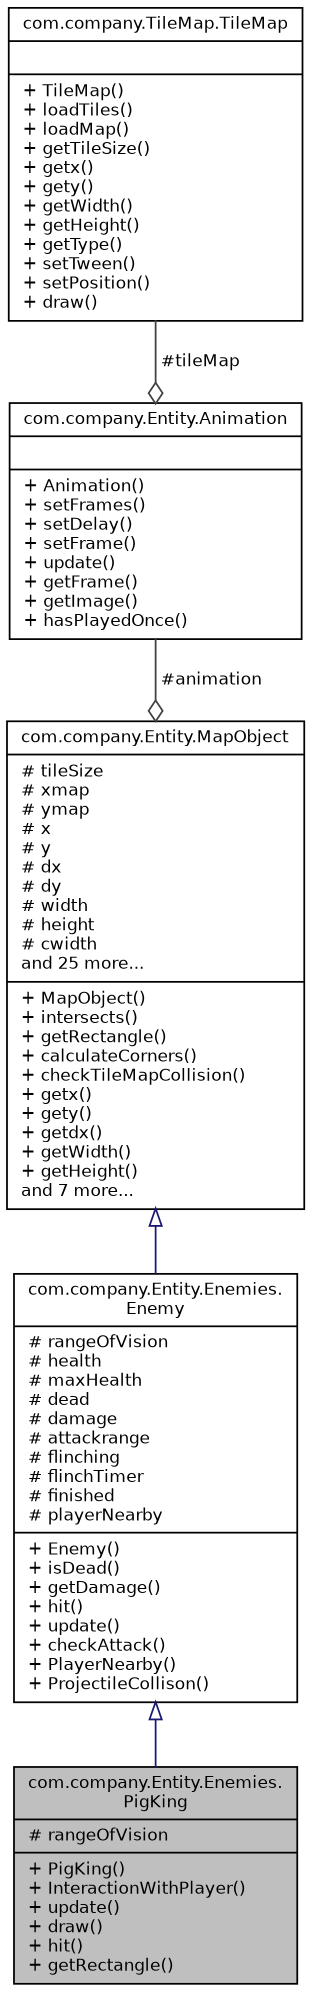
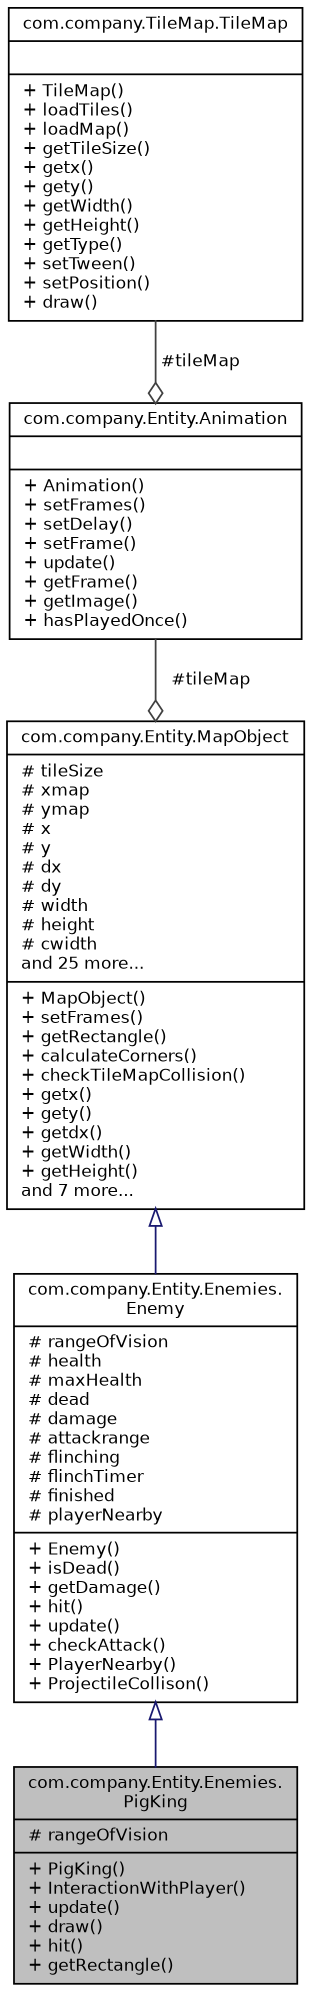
  digraph {
    node [color=black fillcolor=white fontname=Helvetica fontsize=10 shape=record style=filled]
    edge [color=midnightblue fontname=Helvetica fontsize=10 labelfontname=Helvetica labelfontsize=10 style=solid]
    n1 [fillcolor=grey75 fontcolor=black height=0.2 label="{com.company.Entity.Enemies.\lPigKing\n|# rangeOfVision\l|+ PigKing()\l+ InteractionWithPlayer()\l+ update()\l+ draw()\l+ hit()\l+ getRectangle()\l}" width=0.4]
    n2 [height=0.2 label="{com.company.Entity.Enemies.\lEnemy\n|# rangeOfVision\l# health\l# maxHealth\l# dead\l# damage\l# attackrange\l# flinching\l# flinchTimer\l# finished\l# playerNearby\l|+ Enemy()\l+ isDead()\l+ getDamage()\l+ hit()\l+ update()\l+ checkAttack()\l+ PlayerNearby()\l+ ProjectileCollison()\l}" width=0.4]
-   n3 [height=0.2 label="{com.company.Entity.MapObject\n|# tileSize\l# xmap\l# ymap\l# x\l# y\l# dx\l# dy\l# width\l# height\l# cwidth\land 25 more...\l|+ MapObject()\l+ intersects()\l+ getRectangle()\l+ calculateCorners()\l+ checkTileMapCollision()\l+ getx()\l+ gety()\l+ getdx()\l+ getWidth()\l+ getHeight()\land 7 more...\l}" width=0.4]
+   n3 [height=0.2 label="{com.company.Entity.MapObject\n|# tileSize\l# xmap\l# ymap\l# x\l# y\l# dx\l# dy\l# width\l# height\l# cwidth\land 25 more...\l|+ MapObject()\l+ setFrames()\l+ getRectangle()\l+ calculateCorners()\l+ checkTileMapCollision()\l+ getx()\l+ gety()\l+ getdx()\l+ getWidth()\l+ getHeight()\land 7 more...\l}" width=0.4]
    n4 [height=0.2 label="{com.company.TileMap.TileMap\n||+ TileMap()\l+ loadTiles()\l+ loadMap()\l+ getTileSize()\l+ getx()\l+ gety()\l+ getWidth()\l+ getHeight()\l+ getType()\l+ setTween()\l+ setPosition()\l+ draw()\l}" width=0.4]
    n5 [height=0.2 label="{com.company.Entity.Animation\n||+ Animation()\l+ setFrames()\l+ setDelay()\l+ setFrame()\l+ update()\l+ getFrame()\l+ getImage()\l+ hasPlayedOnce()\l}" width=0.4]
    n2 -> n1 [arrowtail=onormal dir=back]
    n3 -> n2 [arrowtail=onormal dir=back]
    n4 -> n5 [arrowhead=odiamond color=grey25 label=" #tileMap"]
-   n5 -> n3 [arrowhead=odiamond color=grey25 label=" #animation"]
+   n5 -> n3 [arrowhead=odiamond color=grey25 label=" #tileMap"]
  }
